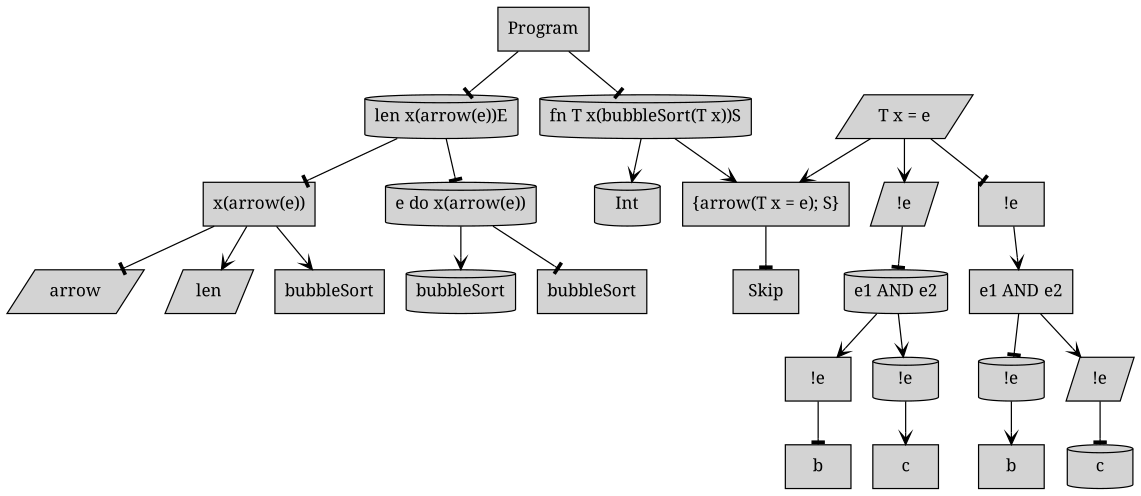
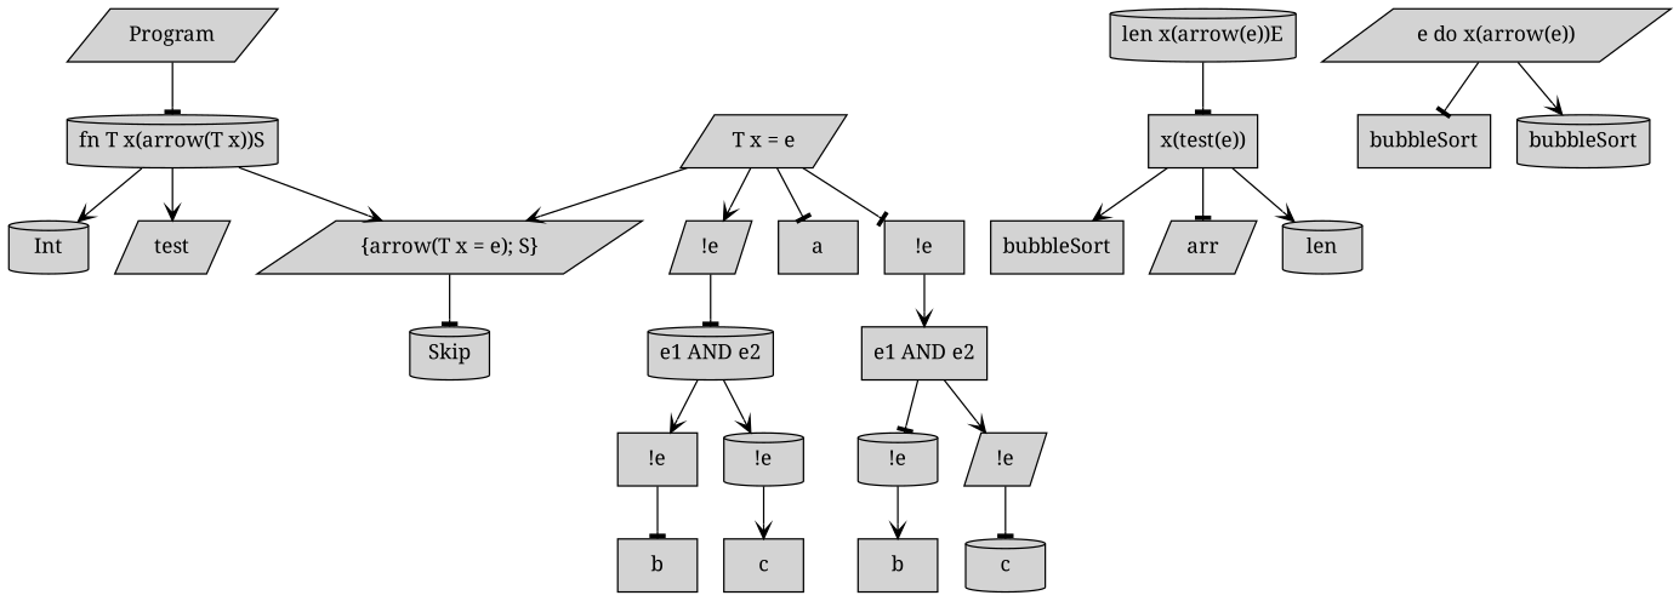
  digraph {
    fontname="Noto Serif"
    node [fillcolor=lightgrey fontname="Noto Serif" shape=box style=filled]
    edge [arrowhead=vee fontname="Noto Serif"]
-   n1 [label=Program]
-   n2 [label="fn T x(bubbleSort(T x))S" shape=cylinder]
+   n1 [label=Program shape=parallelogram]
+   n2 [label="fn T x(arrow(T x))S" shape=cylinder]
    n3 [label="len x(arrow(e))E" shape=cylinder]
    n4 [label=Int shape=cylinder]
-   n6 [label="{arrow(T x = e); S}"]
-   n7 [label="x(arrow(e))"]
-   n8 [label="e do x(arrow(e))" shape=cylinder]
-   n9 [label=Skip]
+   n5 [label=test shape=parallelogram]
+   n6 [label="{arrow(T x = e); S}" shape=parallelogram]
+   n7 [label="x(test(e))"]
+   n8 [label="e do x(arrow(e))" shape=parallelogram]
+   n9 [label=Skip shape=cylinder]
    n10 [label="T x = e" shape=parallelogram]
    n11 [label="!e" shape=parallelogram]
+   n12 [label=a]
    n13 [label="!e"]
    n14 [label="e1 AND e2" shape=cylinder]
    n15 [label="e1 AND e2"]
    n16 [label="!e"]
    n17 [label="!e" shape=cylinder]
    n18 [label=b]
    n19 [label=c]
    n20 [label="!e" shape=cylinder]
    n21 [label="!e" shape=parallelogram]
    n22 [label=b]
    n23 [label=c shape=cylinder]
    n24 [label=bubbleSort]
-   n25 [label=arrow shape=parallelogram]
-   n26 [label=len shape=parallelogram]
+   n25 [label=arr shape=parallelogram]
+   n26 [label=len shape=cylinder]
    n27 [label=bubbleSort]
    n28 [label=bubbleSort shape=cylinder]
    n1 -> n2 [arrowhead=tee]
-   n1 -> n3 [arrowhead=tee]
    n2 -> n4
+   n2 -> n5
    n2 -> n6
    n3 -> n7 [arrowhead=tee]
-   n3 -> n8 [arrowhead=tee]
    n6 -> n9 [arrowhead=tee]
    n7 -> n24
    n7 -> n25 [arrowhead=tee]
    n7 -> n26
    n8 -> n27 [arrowhead=tee]
    n8 -> n28
    n10 -> n6
    n10 -> n11
+   n10 -> n12 [arrowhead=tee]
    n10 -> n13 [arrowhead=tee]
    n11 -> n14 [arrowhead=tee]
    n13 -> n15
    n14 -> n16
    n14 -> n17
    n15 -> n20 [arrowhead=tee]
    n15 -> n21
    n16 -> n18 [arrowhead=tee]
    n17 -> n19
    n20 -> n22
    n21 -> n23 [arrowhead=tee]
  }
